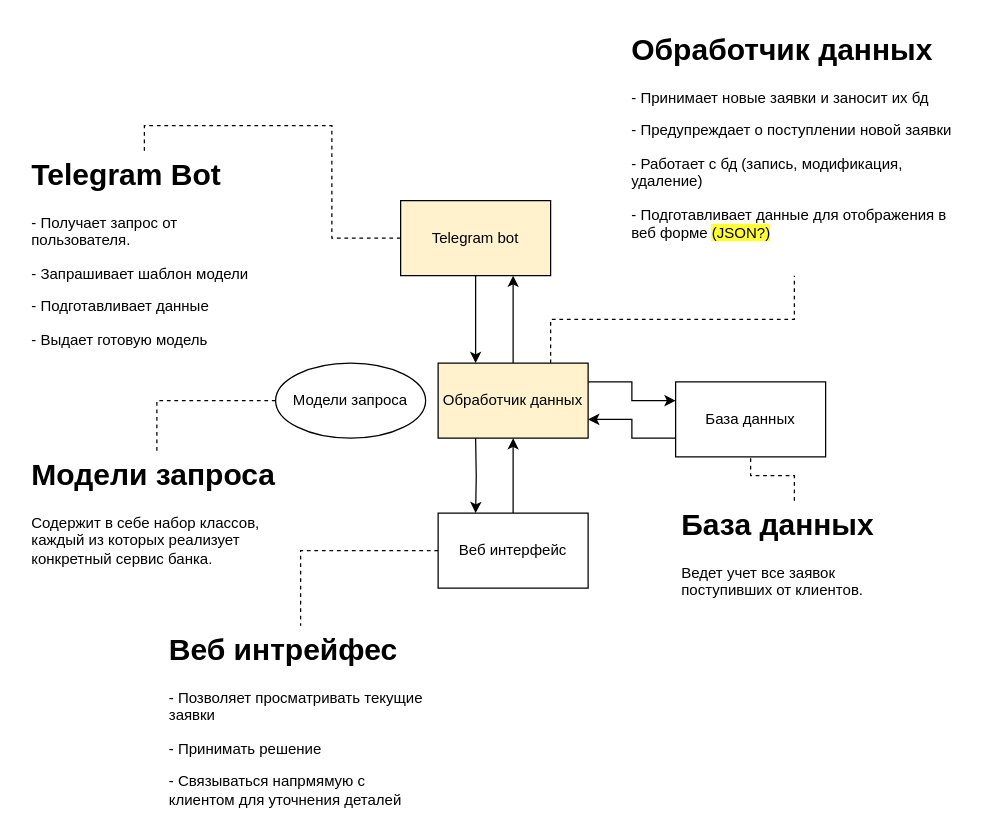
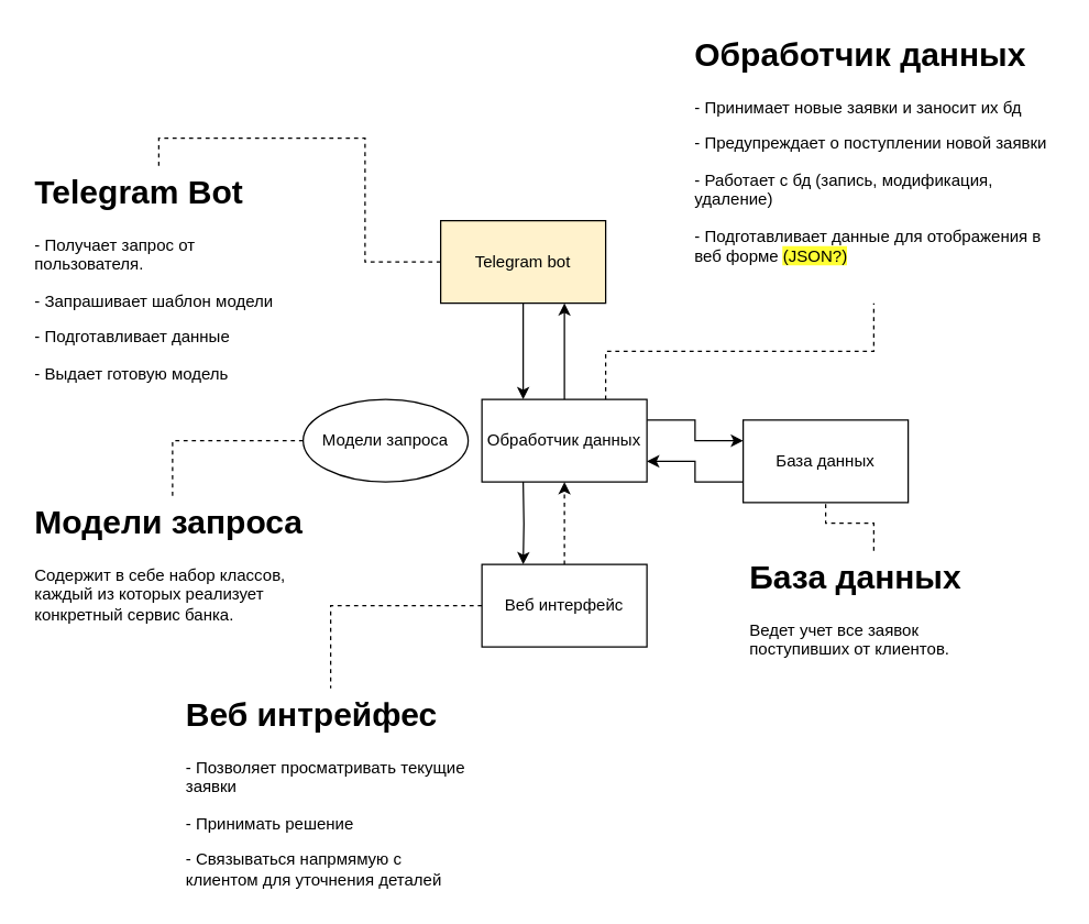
  <mxCell id="0" />
  <mxCell id="1" parent="0" />
  <mxCell id="2" style="edgeStyle=orthogonalEdgeStyle;rounded=0;orthogonalLoop=1;jettySize=auto;html=1;entryX=0.5;entryY=0;entryDx=0;entryDy=0;startArrow=none;startFill=0;endArrow=none;endFill=0;dashed=1;" edge="1" parent="1" source="4" target="16"><mxGeometry relative="1" as="geometry" /></mxCell>
  <mxCell id="3" style="edgeStyle=orthogonalEdgeStyle;rounded=0;orthogonalLoop=1;jettySize=auto;html=1;entryX=0.25;entryY=0;entryDx=0;entryDy=0;startArrow=none;startFill=0;endArrow=classic;endFill=1;" edge="1" parent="1" source="4" target="9"><mxGeometry relative="1" as="geometry" /></mxCell>
  <mxCell id="4" value="Telegram bot" style="rounded=0;whiteSpace=wrap;html=1;fillColor=#fff2cc;" vertex="1" parent="1"><mxGeometry x="320" y="160" width="120" height="60" as="geometry" /></mxCell>
  <mxCell id="5" value="Модели запроса" style="ellipse;whiteSpace=wrap;html=1;" vertex="1" parent="1"><mxGeometry x="220" y="290" width="120" height="60" as="geometry" /></mxCell>
  <mxCell id="6" style="edgeStyle=orthogonalEdgeStyle;rounded=0;orthogonalLoop=1;jettySize=auto;html=1;exitX=1;exitY=0.25;exitDx=0;exitDy=0;entryX=0;entryY=0.25;entryDx=0;entryDy=0;" edge="1" parent="1" source="9" target="12"><mxGeometry relative="1" as="geometry" /></mxCell>
  <mxCell id="7" style="edgeStyle=orthogonalEdgeStyle;rounded=0;orthogonalLoop=1;jettySize=auto;html=1;entryX=0.75;entryY=1;entryDx=0;entryDy=0;startArrow=none;startFill=0;endArrow=classic;endFill=1;" edge="1" parent="1" source="9" target="4"><mxGeometry relative="1" as="geometry" /></mxCell>
  <mxCell id="8" style="edgeStyle=orthogonalEdgeStyle;rounded=0;orthogonalLoop=1;jettySize=auto;html=1;exitX=0.75;exitY=0;exitDx=0;exitDy=0;dashed=1;startArrow=none;startFill=0;endArrow=none;endFill=0;" edge="1" parent="1" source="9" target="20"><mxGeometry relative="1" as="geometry" /></mxCell>
- <mxCell id="9" value="Обработчик данных" style="rounded=0;whiteSpace=wrap;html=1;fillColor=#fff2cc;" vertex="1" parent="1"><mxGeometry x="350" y="290" width="120" height="60" as="geometry" /></mxCell>
+ <mxCell id="9" value="Обработчик данных" style="rounded=0;whiteSpace=wrap;html=1;" vertex="1" parent="1"><mxGeometry x="350" y="290" width="120" height="60" as="geometry" /></mxCell>
  <mxCell id="10" style="edgeStyle=orthogonalEdgeStyle;rounded=0;orthogonalLoop=1;jettySize=auto;html=1;exitX=0.25;exitY=1;exitDx=0;exitDy=0;entryX=0.25;entryY=0;entryDx=0;entryDy=0;" edge="1" parent="1" target="15"><mxGeometry relative="1" as="geometry"><mxPoint x="380" y="350" as="sourcePoint" /></mxGeometry></mxCell>
  <mxCell id="11" style="edgeStyle=orthogonalEdgeStyle;rounded=0;orthogonalLoop=1;jettySize=auto;html=1;exitX=0;exitY=0.75;exitDx=0;exitDy=0;entryX=1;entryY=0.75;entryDx=0;entryDy=0;" edge="1" parent="1" source="12" target="9"><mxGeometry relative="1" as="geometry" /></mxCell>
  <mxCell id="12" value="База данных" style="rounded=0;whiteSpace=wrap;html=1;" vertex="1" parent="1"><mxGeometry x="540" y="305" width="120" height="60" as="geometry" /></mxCell>
- <mxCell id="13" style="edgeStyle=orthogonalEdgeStyle;rounded=0;orthogonalLoop=1;jettySize=auto;html=1;exitX=0.5;exitY=0;exitDx=0;exitDy=0;entryX=0.5;entryY=1;entryDx=0;entryDy=0;startArrow=none;startFill=0;endArrow=classic;endFill=1;" edge="1" parent="1" source="15" target="9"><mxGeometry relative="1" as="geometry" /></mxCell>
+ <mxCell id="13" style="edgeStyle=orthogonalEdgeStyle;rounded=0;orthogonalLoop=1;jettySize=auto;html=1;exitX=0.5;exitY=0;exitDx=0;exitDy=0;entryX=0.5;entryY=1;entryDx=0;entryDy=0;startArrow=none;startFill=0;endArrow=classic;endFill=1;dashed=1;" edge="1" parent="1" source="15" target="9"><mxGeometry relative="1" as="geometry" /></mxCell>
  <mxCell id="14" style="edgeStyle=orthogonalEdgeStyle;rounded=0;orthogonalLoop=1;jettySize=auto;html=1;exitX=0;exitY=0.5;exitDx=0;exitDy=0;entryX=0.5;entryY=0;entryDx=0;entryDy=0;dashed=1;startArrow=none;startFill=0;endArrow=none;endFill=0;" edge="1" parent="1" source="15" target="19"><mxGeometry relative="1" as="geometry" /></mxCell>
  <mxCell id="15" value="Веб интерфейс" style="rounded=0;whiteSpace=wrap;html=1;" vertex="1" parent="1"><mxGeometry x="350" y="410" width="120" height="60" as="geometry" /></mxCell>
  <mxCell id="16" value="&lt;h1&gt;Telegram Bot&lt;br&gt;&lt;/h1&gt;&lt;p&gt;- Получает запрос от пользователя.&lt;/p&gt;&lt;p&gt;- Запрашивает шаблон модели&lt;/p&gt;&lt;p&gt;- Подготавливает данные&lt;/p&gt;&lt;p&gt;- Выдает готовую модель&lt;br&gt;&lt;/p&gt;&lt;p&gt;&lt;br&gt;&lt;/p&gt;" style="text;html=1;strokeColor=none;fillColor=none;spacing=5;spacingTop=-20;whiteSpace=wrap;overflow=hidden;rounded=0;" vertex="1" parent="1"><mxGeometry x="20" y="120" width="190" height="170" as="geometry" /></mxCell>
  <mxCell id="17" style="edgeStyle=orthogonalEdgeStyle;rounded=0;orthogonalLoop=1;jettySize=auto;html=1;entryX=0;entryY=0.5;entryDx=0;entryDy=0;startArrow=none;startFill=0;endArrow=none;endFill=0;dashed=1;" edge="1" parent="1" source="18" target="5"><mxGeometry relative="1" as="geometry" /></mxCell>
  <mxCell id="18" value="&lt;h1&gt;Модели запроса&lt;br&gt;&lt;/h1&gt;&lt;p&gt;Содержит в себе набор классов, каждый из которых реализует конкретный сервис банка.&lt;br&gt;&lt;/p&gt;" style="text;html=1;strokeColor=none;fillColor=none;spacing=5;spacingTop=-20;whiteSpace=wrap;overflow=hidden;rounded=0;" vertex="1" parent="1"><mxGeometry x="20" y="360" width="210" height="120" as="geometry" /></mxCell>
  <mxCell id="19" value="&lt;h1&gt;Веб интрейфес&lt;br&gt;&lt;/h1&gt;&lt;p&gt;- Позволяет просматривать текущие заявки&lt;/p&gt;&lt;p&gt;- Принимать решение&lt;/p&gt;&lt;p&gt;- Связываться напрмямую с клиентом для уточнения деталей&lt;br&gt;&lt;/p&gt;&lt;p&gt;&lt;br&gt;&lt;/p&gt;" style="text;html=1;strokeColor=none;fillColor=none;spacing=5;spacingTop=-20;whiteSpace=wrap;overflow=hidden;rounded=0;" vertex="1" parent="1"><mxGeometry x="130" y="500" width="220" height="150" as="geometry" /></mxCell>
  <mxCell id="20" value="&lt;h1&gt;Обработчик данных&lt;br&gt;&lt;/h1&gt;&lt;p&gt;- Принимает новые заявки и заносит их бд&lt;/p&gt;&lt;p&gt;- Предупреждает о поступлении новой заявки&lt;/p&gt;&lt;p&gt;- Работает с бд (запись, модификация, удаление)&lt;/p&gt;&lt;p&gt;- Подготавливает данные для отображения в веб форме &lt;span style=&quot;background-color: rgb(255 , 255 , 51)&quot;&gt;(JSON?)&lt;/span&gt;&lt;br&gt;&lt;/p&gt;" style="text;html=1;strokeColor=none;fillColor=none;spacing=5;spacingTop=-20;whiteSpace=wrap;overflow=hidden;rounded=0;" vertex="1" parent="1"><mxGeometry x="500" y="20" width="270" height="200" as="geometry" /></mxCell>
  <mxCell id="21" style="edgeStyle=orthogonalEdgeStyle;rounded=0;orthogonalLoop=1;jettySize=auto;html=1;entryX=0.5;entryY=1;entryDx=0;entryDy=0;dashed=1;startArrow=none;startFill=0;endArrow=none;endFill=0;" edge="1" parent="1" source="22" target="12"><mxGeometry relative="1" as="geometry" /></mxCell>
  <mxCell id="22" value="&lt;h1&gt;База данных&lt;br&gt;&lt;/h1&gt;&lt;p&gt;Ведет учет все заявок поступивших от клиентов.&lt;br&gt;&lt;/p&gt;" style="text;html=1;strokeColor=none;fillColor=none;spacing=5;spacingTop=-20;whiteSpace=wrap;overflow=hidden;rounded=0;" vertex="1" parent="1"><mxGeometry x="540" y="400" width="190" height="90" as="geometry" /></mxCell>
